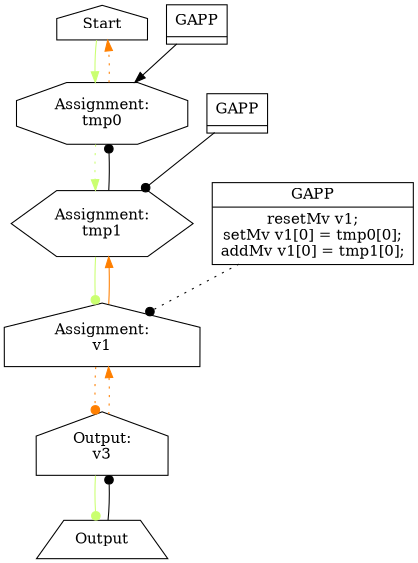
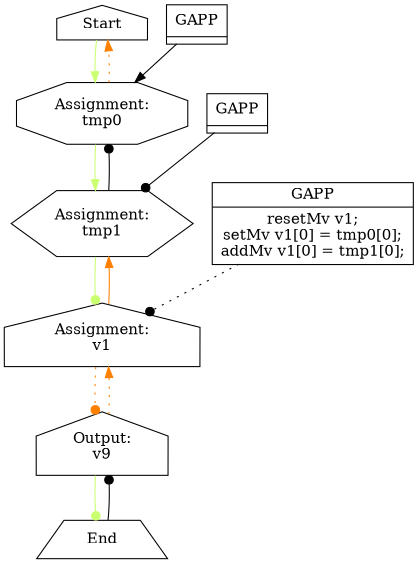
  digraph {
    node [shape=house]
    edge [arrowhead=dot color=darkolivegreen1 style=solid]
    n1 [label=Start]
    n2 [label="Assignment:\ntmp0" shape=octagon]
    n3 [label="Assignment:\ntmp1" shape=hexagon]
    n4 [label="Assignment:\nv1"]
-   n5 [label="Output:\nv3"]
+   n5 [label="Output:\nv9"]
    n6 [label="{GAPP | resetMv tmp0;\nresetMv tmp1;\nassignMv tmp1[1] = [1.0];\nsetVector tmp2 = x1[0];\nsetVector tmp3 = tmp1[1];\ndotVectors tmp0[1] = <tmp2,tmp3>;\n}" shape=record]
-   n7 [label=Output shape=trapezium]
+   n7 [label=End shape=trapezium]
    n8 [label="{GAPP | resetMv tmp1;\nresetMv tmp4;\nassignMv tmp4[2] = [1.0];\nsetVector tmp5 = y1[0];\nsetVector tmp6 = tmp4[2];\ndotVectors tmp1[2] = <tmp5,tmp6>;\n}" shape=record]
    n9 [label="{GAPP | resetMv v1;\nsetMv v1[0] = tmp0[0];\naddMv v1[0] = tmp1[0];\n}" shape=record]
    n1 -> n2 [arrowhead=normal]
    n2 -> n1 [arrowhead=normal color=darkorange1 style=dotted]
-   n2 -> n3 [arrowhead=normal style=dotted]
+   n2 -> n3 [arrowhead=normal]
    n3 -> n2 [color=black]
    n3 -> n4
    n4 -> n3 [arrowhead=normal color=darkorange1]
    n4 -> n5 [color=darkorange1 style=dotted]
    n5 -> n4 [arrowhead=normal color=darkorange1 style=dotted]
    n5 -> n7
    n6 -> n2 [arrowhead=normal color=""]
    n7 -> n5 [color=black]
    n8 -> n3 [color=""]
    n9 -> n4 [style=dotted color=""]
  }
